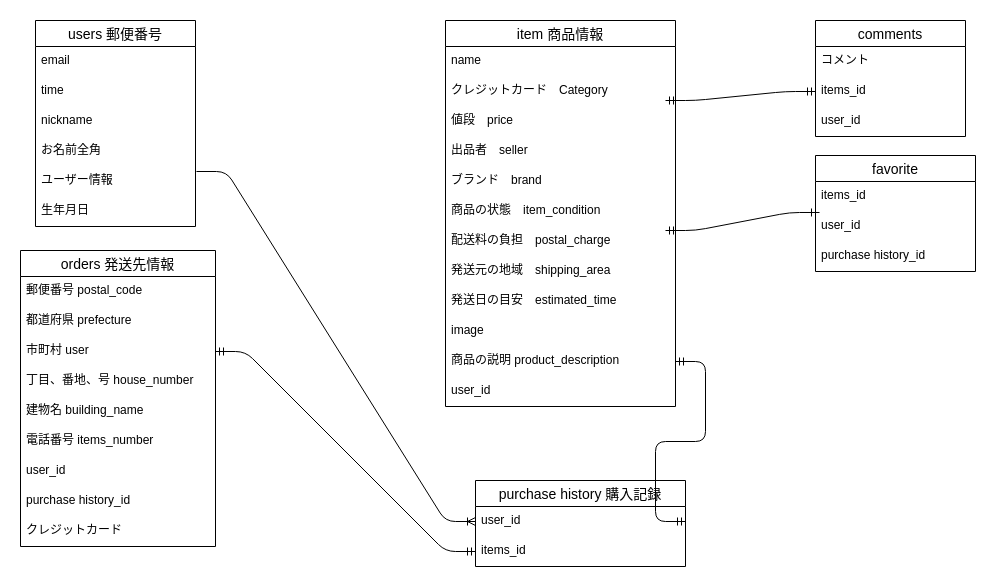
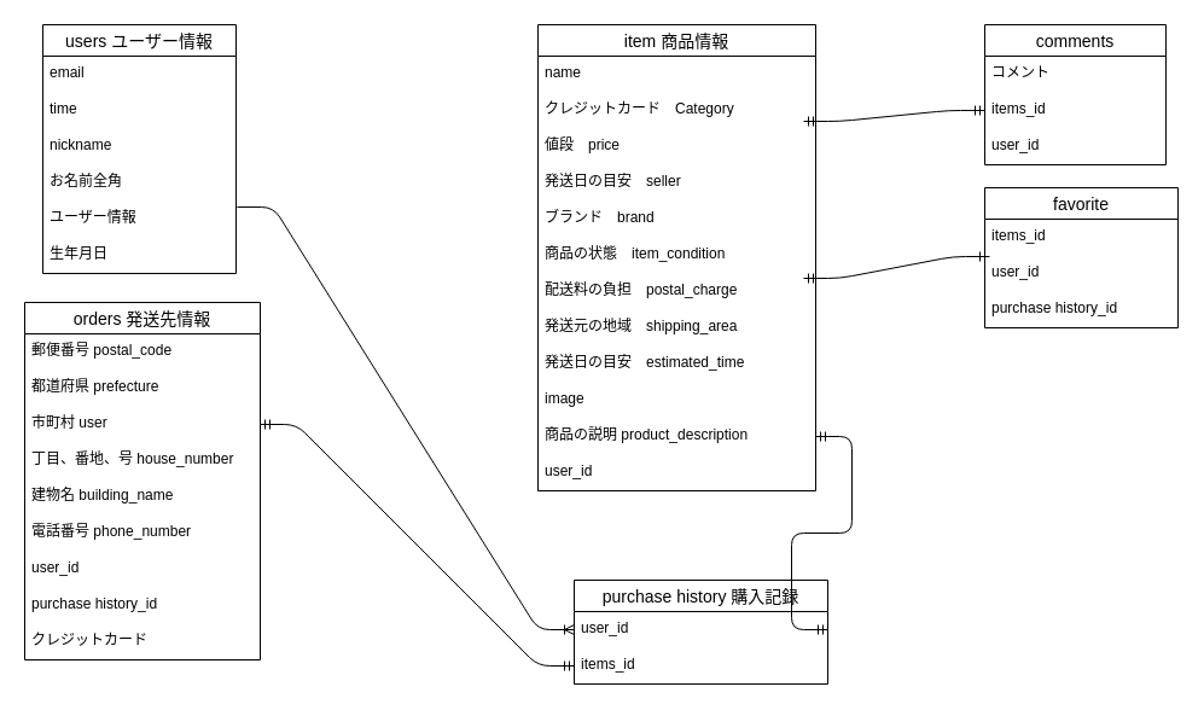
  <mxCell id="0" />
  <mxCell id="1" parent="0" />
- <mxCell id="2" value="users 郵便番号" style="swimlane;fontStyle=0;childLayout=stackLayout;horizontal=1;startSize=26;horizontalStack=0;resizeParent=1;resizeParentMax=0;resizeLast=0;collapsible=1;marginBottom=0;align=center;fontSize=14;" parent="1" vertex="1"><mxGeometry x="35" width="160" height="206" as="geometry" y="20"><mxRectangle x="330" y="270" width="120" height="26" as="alternateBounds" /></mxGeometry></mxCell>
+ <mxCell id="2" value="users ユーザー情報" style="swimlane;fontStyle=0;childLayout=stackLayout;horizontal=1;startSize=26;horizontalStack=0;resizeParent=1;resizeParentMax=0;resizeLast=0;collapsible=1;marginBottom=0;align=center;fontSize=14;" parent="1" vertex="1"><mxGeometry x="35" width="160" height="206" as="geometry" y="20"><mxRectangle x="330" y="270" width="120" height="26" as="alternateBounds" /></mxGeometry></mxCell>
  <mxCell id="3" value="email" style="text;strokeColor=none;fillColor=none;spacingLeft=4;spacingRight=4;overflow=hidden;rotatable=0;points=[[0,0.5],[1,0.5]];portConstraint=eastwest;fontSize=12;" parent="2" vertex="1"><mxGeometry y="26" width="160" height="30" as="geometry" /></mxCell>
  <mxCell id="4" value="time" style="text;strokeColor=none;fillColor=none;spacingLeft=4;spacingRight=4;overflow=hidden;rotatable=0;points=[[0,0.5],[1,0.5]];portConstraint=eastwest;fontSize=12;" parent="2" vertex="1"><mxGeometry y="56" width="160" height="30" as="geometry" /></mxCell>
  <mxCell id="5" value="nickname" style="text;strokeColor=none;fillColor=none;spacingLeft=4;spacingRight=4;overflow=hidden;rotatable=0;points=[[0,0.5],[1,0.5]];portConstraint=eastwest;fontSize=12;" parent="2" vertex="1"><mxGeometry y="86" width="160" height="30" as="geometry" /></mxCell>
  <mxCell id="6" value="お名前全角" style="text;strokeColor=none;fillColor=none;spacingLeft=4;spacingRight=4;overflow=hidden;rotatable=0;points=[[0,0.5],[1,0.5]];portConstraint=eastwest;fontSize=12;" parent="2" vertex="1"><mxGeometry y="116" width="160" height="30" as="geometry" /></mxCell>
  <mxCell id="7" value="ユーザー情報" style="text;strokeColor=none;fillColor=none;spacingLeft=4;spacingRight=4;overflow=hidden;rotatable=0;points=[[0,0.5],[1,0.5]];portConstraint=eastwest;fontSize=12;" parent="2" vertex="1"><mxGeometry y="146" width="160" height="30" as="geometry" /></mxCell>
  <mxCell id="8" value="生年月日" style="text;strokeColor=none;fillColor=none;spacingLeft=4;spacingRight=4;overflow=hidden;rotatable=0;points=[[0,0.5],[1,0.5]];portConstraint=eastwest;fontSize=12;" parent="2" vertex="1"><mxGeometry y="176" width="160" height="30" as="geometry" /></mxCell>
  <mxCell id="9" value="item 商品情報" style="swimlane;fontStyle=0;childLayout=stackLayout;horizontal=1;startSize=26;horizontalStack=0;resizeParent=1;resizeParentMax=0;resizeLast=0;collapsible=1;marginBottom=0;align=center;fontSize=14;" parent="1" vertex="1"><mxGeometry x="445" width="230" height="386" as="geometry" y="20"><mxRectangle x="330" y="270" width="120" height="26" as="alternateBounds" /></mxGeometry></mxCell>
  <mxCell id="10" value="name" style="text;strokeColor=none;fillColor=none;spacingLeft=4;spacingRight=4;overflow=hidden;rotatable=0;points=[[0,0.5],[1,0.5]];portConstraint=eastwest;fontSize=12;" parent="9" vertex="1"><mxGeometry y="26" width="230" height="30" as="geometry" /></mxCell>
  <mxCell id="11" value="クレジットカード　Category&#10;&#10;" style="text;strokeColor=none;fillColor=none;spacingLeft=4;spacingRight=4;overflow=hidden;rotatable=0;points=[[0,0.5],[1,0.5]];portConstraint=eastwest;fontSize=12;" parent="9" vertex="1"><mxGeometry y="56" width="230" height="30" as="geometry" /></mxCell>
  <mxCell id="12" value="値段　price&#10;" style="text;strokeColor=none;fillColor=none;spacingLeft=4;spacingRight=4;overflow=hidden;rotatable=0;points=[[0,0.5],[1,0.5]];portConstraint=eastwest;fontSize=12;" parent="9" vertex="1"><mxGeometry y="86" width="230" height="30" as="geometry" /></mxCell>
- <mxCell id="13" value="出品者　seller" style="text;strokeColor=none;fillColor=none;spacingLeft=4;spacingRight=4;overflow=hidden;rotatable=0;points=[[0,0.5],[1,0.5]];portConstraint=eastwest;fontSize=12;" parent="9" vertex="1"><mxGeometry y="116" width="230" height="30" as="geometry" /></mxCell>
+ <mxCell id="13" value="発送日の目安　seller" style="text;strokeColor=none;fillColor=none;spacingLeft=4;spacingRight=4;overflow=hidden;rotatable=0;points=[[0,0.5],[1,0.5]];portConstraint=eastwest;fontSize=12;" parent="9" vertex="1"><mxGeometry y="116" width="230" height="30" as="geometry" /></mxCell>
  <mxCell id="14" value="ブランド　brand" style="text;strokeColor=none;fillColor=none;spacingLeft=4;spacingRight=4;overflow=hidden;rotatable=0;points=[[0,0.5],[1,0.5]];portConstraint=eastwest;fontSize=12;" parent="9" vertex="1"><mxGeometry y="146" width="230" height="30" as="geometry" /></mxCell>
  <mxCell id="15" value="商品の状態　item_condition" style="text;strokeColor=none;fillColor=none;spacingLeft=4;spacingRight=4;overflow=hidden;rotatable=0;points=[[0,0.5],[1,0.5]];portConstraint=eastwest;fontSize=12;" parent="9" vertex="1"><mxGeometry y="176" width="230" height="30" as="geometry" /></mxCell>
  <mxCell id="16" value="配送料の負担　postal_charge" style="text;strokeColor=none;fillColor=none;spacingLeft=4;spacingRight=4;overflow=hidden;rotatable=0;points=[[0,0.5],[1,0.5]];portConstraint=eastwest;fontSize=12;" parent="9" vertex="1"><mxGeometry y="206" width="230" height="30" as="geometry" /></mxCell>
  <mxCell id="17" value="発送元の地域　shipping_area" style="text;strokeColor=none;fillColor=none;spacingLeft=4;spacingRight=4;overflow=hidden;rotatable=0;points=[[0,0.5],[1,0.5]];portConstraint=eastwest;fontSize=12;" parent="9" vertex="1"><mxGeometry y="236" width="230" height="30" as="geometry" /></mxCell>
  <mxCell id="18" value="発送日の目安　estimated_time" style="text;strokeColor=none;fillColor=none;spacingLeft=4;spacingRight=4;overflow=hidden;rotatable=0;points=[[0,0.5],[1,0.5]];portConstraint=eastwest;fontSize=12;" parent="9" vertex="1"><mxGeometry y="266" width="230" height="30" as="geometry" /></mxCell>
  <mxCell id="19" value="image&#10;" style="text;strokeColor=none;fillColor=none;spacingLeft=4;spacingRight=4;overflow=hidden;rotatable=0;points=[[0,0.5],[1,0.5]];portConstraint=eastwest;fontSize=12;" parent="9" vertex="1"><mxGeometry y="296" width="230" height="30" as="geometry" /></mxCell>
  <mxCell id="20" value="商品の説明 product_description" style="text;strokeColor=none;fillColor=none;spacingLeft=4;spacingRight=4;overflow=hidden;rotatable=0;points=[[0,0.5],[1,0.5]];portConstraint=eastwest;fontSize=12;" parent="9" vertex="1"><mxGeometry y="326" width="230" height="30" as="geometry" /></mxCell>
  <mxCell id="21" value="user_id" style="text;strokeColor=none;fillColor=none;spacingLeft=4;spacingRight=4;overflow=hidden;rotatable=0;points=[[0,0.5],[1,0.5]];portConstraint=eastwest;fontSize=12;" parent="9" vertex="1"><mxGeometry y="356" width="230" height="30" as="geometry" /></mxCell>
  <mxCell id="22" value="orders 発送先情報" style="swimlane;fontStyle=0;childLayout=stackLayout;horizontal=1;startSize=26;horizontalStack=0;resizeParent=1;resizeParentMax=0;resizeLast=0;collapsible=1;marginBottom=0;align=center;fontSize=14;" parent="1" vertex="1"><mxGeometry x="20" y="250" width="195" height="296" as="geometry"><mxRectangle x="330" y="270" width="120" height="26" as="alternateBounds" /></mxGeometry></mxCell>
  <mxCell id="23" value="郵便番号 postal_code" style="text;strokeColor=none;fillColor=none;spacingLeft=4;spacingRight=4;overflow=hidden;rotatable=0;points=[[0,0.5],[1,0.5]];portConstraint=eastwest;fontSize=12;" parent="22" vertex="1"><mxGeometry y="26" width="195" height="30" as="geometry" /></mxCell>
  <mxCell id="24" value="都道府県 prefecture" style="text;strokeColor=none;fillColor=none;spacingLeft=4;spacingRight=4;overflow=hidden;rotatable=0;points=[[0,0.5],[1,0.5]];portConstraint=eastwest;fontSize=12;" parent="22" vertex="1"><mxGeometry y="56" width="195" height="30" as="geometry" /></mxCell>
  <mxCell id="25" value="市町村 user&#10;" style="text;strokeColor=none;fillColor=none;spacingLeft=4;spacingRight=4;overflow=hidden;rotatable=0;points=[[0,0.5],[1,0.5]];portConstraint=eastwest;fontSize=12;" parent="22" vertex="1"><mxGeometry y="86" width="195" height="30" as="geometry" /></mxCell>
  <mxCell id="26" value="丁目、番地、号 house_number&#10;&#10;" style="text;strokeColor=none;fillColor=none;spacingLeft=4;spacingRight=4;overflow=hidden;rotatable=0;points=[[0,0.5],[1,0.5]];portConstraint=eastwest;fontSize=12;" parent="22" vertex="1"><mxGeometry y="116" width="195" height="30" as="geometry" /></mxCell>
  <mxCell id="27" value="建物名 building_name" style="text;strokeColor=none;fillColor=none;spacingLeft=4;spacingRight=4;overflow=hidden;rotatable=0;points=[[0,0.5],[1,0.5]];portConstraint=eastwest;fontSize=12;" parent="22" vertex="1"><mxGeometry y="146" width="195" height="30" as="geometry" /></mxCell>
- <mxCell id="28" value="電話番号 items_number&#10;" style="text;strokeColor=none;fillColor=none;spacingLeft=4;spacingRight=4;overflow=hidden;rotatable=0;points=[[0,0.5],[1,0.5]];portConstraint=eastwest;fontSize=12;" parent="22" vertex="1"><mxGeometry y="176" width="195" height="30" as="geometry" /></mxCell>
+ <mxCell id="28" value="電話番号 phone_number&#10;" style="text;strokeColor=none;fillColor=none;spacingLeft=4;spacingRight=4;overflow=hidden;rotatable=0;points=[[0,0.5],[1,0.5]];portConstraint=eastwest;fontSize=12;" parent="22" vertex="1"><mxGeometry y="176" width="195" height="30" as="geometry" /></mxCell>
  <mxCell id="29" value="user_id" style="text;strokeColor=none;fillColor=none;spacingLeft=4;spacingRight=4;overflow=hidden;rotatable=0;points=[[0,0.5],[1,0.5]];portConstraint=eastwest;fontSize=12;" parent="22" vertex="1"><mxGeometry y="206" width="195" height="30" as="geometry" /></mxCell>
  <mxCell id="30" value="purchase history_id&#10;" style="text;strokeColor=none;fillColor=none;spacingLeft=4;spacingRight=4;overflow=hidden;rotatable=0;points=[[0,0.5],[1,0.5]];portConstraint=eastwest;fontSize=12;" parent="22" vertex="1"><mxGeometry y="236" width="195" height="30" as="geometry" /></mxCell>
  <mxCell id="31" value="クレジットカード" style="text;strokeColor=none;fillColor=none;spacingLeft=4;spacingRight=4;overflow=hidden;rotatable=0;points=[[0,0.5],[1,0.5]];portConstraint=eastwest;fontSize=12;" parent="22" vertex="1"><mxGeometry y="266" width="195" height="30" as="geometry" /></mxCell>
  <mxCell id="32" value="comments" style="swimlane;fontStyle=0;childLayout=stackLayout;horizontal=1;startSize=26;horizontalStack=0;resizeParent=1;resizeParentMax=0;resizeLast=0;collapsible=1;marginBottom=0;align=center;fontSize=14;" parent="1" vertex="1"><mxGeometry x="815" width="150" height="116" as="geometry" y="20"><mxRectangle x="330" y="270" width="120" height="26" as="alternateBounds" /></mxGeometry></mxCell>
  <mxCell id="33" value="コメント&#10;" style="text;strokeColor=none;fillColor=none;spacingLeft=4;spacingRight=4;overflow=hidden;rotatable=0;points=[[0,0.5],[1,0.5]];portConstraint=eastwest;fontSize=12;" parent="32" vertex="1"><mxGeometry y="26" width="150" height="30" as="geometry" /></mxCell>
  <mxCell id="34" value="items_id" style="text;strokeColor=none;fillColor=none;spacingLeft=4;spacingRight=4;overflow=hidden;rotatable=0;points=[[0,0.5],[1,0.5]];portConstraint=eastwest;fontSize=12;" parent="32" vertex="1"><mxGeometry y="56" width="150" height="30" as="geometry" /></mxCell>
  <mxCell id="35" value="user_id" style="text;strokeColor=none;fillColor=none;spacingLeft=4;spacingRight=4;overflow=hidden;rotatable=0;points=[[0,0.5],[1,0.5]];portConstraint=eastwest;fontSize=12;" parent="32" vertex="1"><mxGeometry y="86" width="150" height="30" as="geometry" /></mxCell>
  <mxCell id="36" value="favorite" style="swimlane;fontStyle=0;childLayout=stackLayout;horizontal=1;startSize=26;horizontalStack=0;resizeParent=1;resizeParentMax=0;resizeLast=0;collapsible=1;marginBottom=0;align=center;fontSize=14;" parent="1" vertex="1"><mxGeometry x="815" y="155" width="160" height="116" as="geometry" /></mxCell>
  <mxCell id="37" value="items_id" style="text;strokeColor=none;fillColor=none;spacingLeft=4;spacingRight=4;overflow=hidden;rotatable=0;points=[[0,0.5],[1,0.5]];portConstraint=eastwest;fontSize=12;" parent="36" vertex="1"><mxGeometry y="26" width="160" height="30" as="geometry" /></mxCell>
  <mxCell id="38" value="user_id" style="text;strokeColor=none;fillColor=none;spacingLeft=4;spacingRight=4;overflow=hidden;rotatable=0;points=[[0,0.5],[1,0.5]];portConstraint=eastwest;fontSize=12;" parent="36" vertex="1"><mxGeometry y="56" width="160" height="30" as="geometry" /></mxCell>
  <mxCell id="39" value="purchase history_id&#10;" style="text;strokeColor=none;fillColor=none;spacingLeft=4;spacingRight=4;overflow=hidden;rotatable=0;points=[[0,0.5],[1,0.5]];portConstraint=eastwest;fontSize=12;" parent="36" vertex="1"><mxGeometry y="86" width="160" height="30" as="geometry" /></mxCell>
  <mxCell id="40" value="purchase history 購入記録" style="swimlane;fontStyle=0;childLayout=stackLayout;horizontal=1;startSize=26;horizontalStack=0;resizeParent=1;resizeParentMax=0;resizeLast=0;collapsible=1;marginBottom=0;align=center;fontSize=14;" parent="1" vertex="1"><mxGeometry x="475" y="480" width="210" height="86" as="geometry" /></mxCell>
  <mxCell id="41" value="user_id" style="text;strokeColor=none;fillColor=none;spacingLeft=4;spacingRight=4;overflow=hidden;rotatable=0;points=[[0,0.5],[1,0.5]];portConstraint=eastwest;fontSize=12;" parent="40" vertex="1"><mxGeometry y="26" width="210" height="30" as="geometry" /></mxCell>
  <mxCell id="42" value="items_id" style="text;strokeColor=none;fillColor=none;spacingLeft=4;spacingRight=4;overflow=hidden;rotatable=0;points=[[0,0.5],[1,0.5]];portConstraint=eastwest;fontSize=12;" parent="40" vertex="1"><mxGeometry y="56" width="210" height="30" as="geometry" /></mxCell>
  <mxCell id="43" value="" style="edgeStyle=entityRelationEdgeStyle;fontSize=12;html=1;endArrow=ERoneToMany;entryX=0;entryY=0.5;entryDx=0;entryDy=0;exitX=1.006;exitY=0.167;exitDx=0;exitDy=0;exitPerimeter=0;" parent="1" source="7" target="41" edge="1"><mxGeometry width="100" height="100" relative="1" as="geometry"><mxPoint x="415" y="200" as="sourcePoint" /><mxPoint x="515" y="100" as="targetPoint" /></mxGeometry></mxCell>
  <mxCell id="44" value="" style="edgeStyle=entityRelationEdgeStyle;fontSize=12;html=1;endArrow=ERmandOne;startArrow=ERmandOne;" parent="1" source="42" target="25" edge="1"><mxGeometry width="100" height="100" relative="1" as="geometry"><mxPoint x="355" y="650" as="sourcePoint" /><mxPoint x="445" y="546" as="targetPoint" /></mxGeometry></mxCell>
  <mxCell id="45" value="" style="edgeStyle=entityRelationEdgeStyle;fontSize=12;html=1;endArrow=ERmandOne;startArrow=ERmandOne;entryX=0.025;entryY=0.033;entryDx=0;entryDy=0;entryPerimeter=0;" edge="1" parent="1" target="38"><mxGeometry width="100" height="100" relative="1" as="geometry"><mxPoint x="665" y="230" as="sourcePoint" /><mxPoint x="765" y="130" as="targetPoint" /></mxGeometry></mxCell>
  <mxCell id="46" value="" style="edgeStyle=entityRelationEdgeStyle;fontSize=12;html=1;endArrow=ERmandOne;startArrow=ERmandOne;" edge="1" parent="1" target="34"><mxGeometry width="100" height="100" relative="1" as="geometry"><mxPoint x="665" y="100" as="sourcePoint" /><mxPoint x="765" y="0" as="targetPoint" /></mxGeometry></mxCell>
  <mxCell id="47" value="" style="edgeStyle=entityRelationEdgeStyle;fontSize=12;html=1;endArrow=ERmandOne;startArrow=ERmandOne;entryX=1;entryY=0.5;entryDx=0;entryDy=0;exitX=1;exitY=0.5;exitDx=0;exitDy=0;" edge="1" parent="1" source="20" target="41"><mxGeometry width="100" height="100" relative="1" as="geometry"><mxPoint x="505" y="350" as="sourcePoint" /><mxPoint x="475" y="450" as="targetPoint" /></mxGeometry></mxCell>
